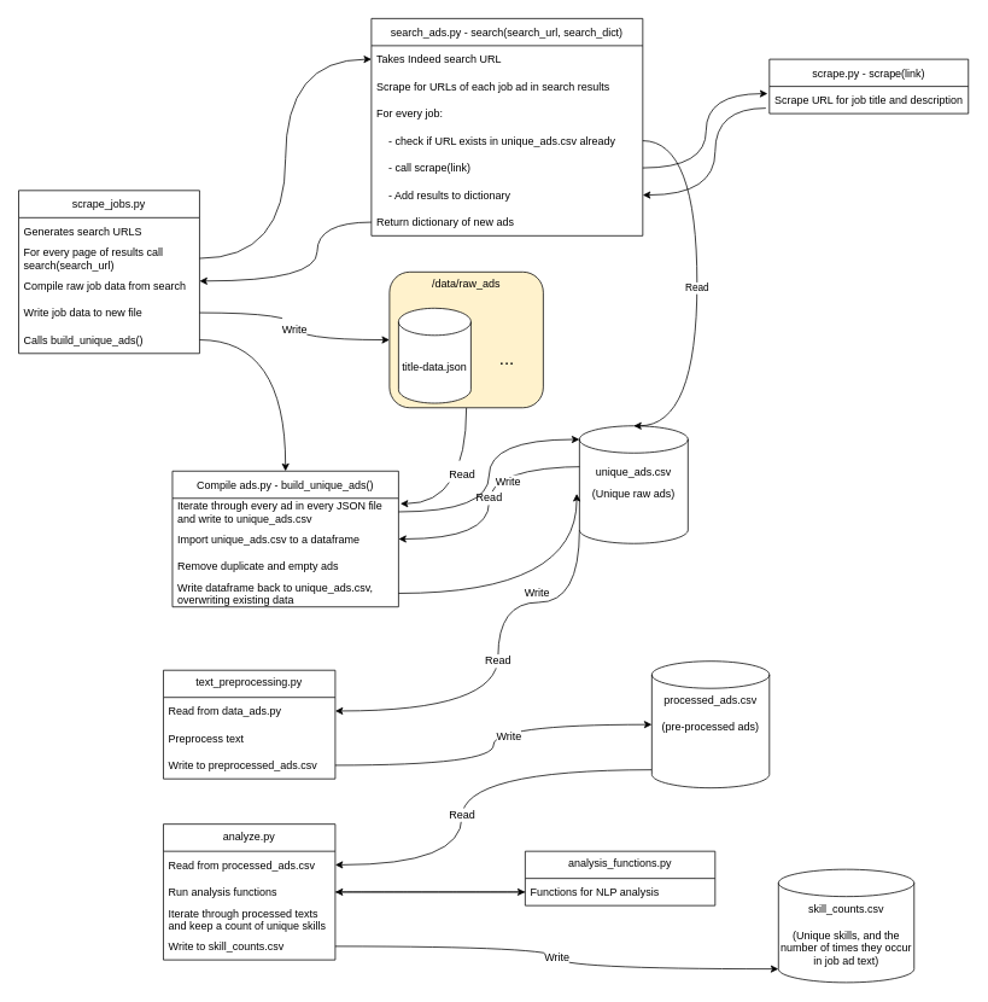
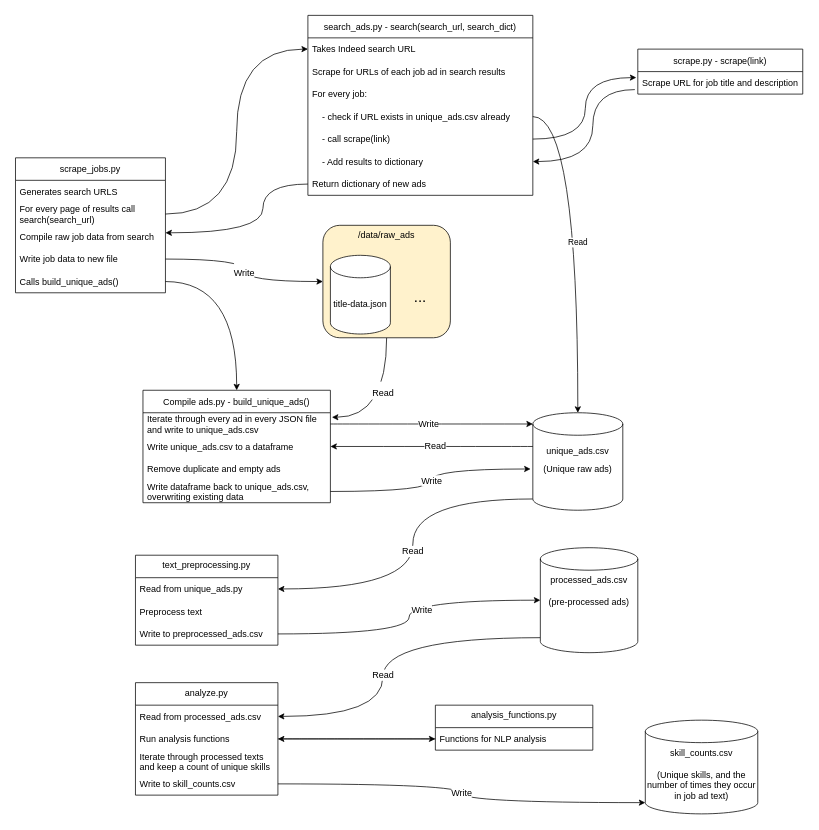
  <mxCell id="0" />
  <mxCell id="1" parent="0" />
  <mxCell id="2" value="scrape_jobs.py" style="swimlane;fontStyle=0;childLayout=stackLayout;horizontal=1;startSize=30;horizontalStack=0;resizeParent=1;resizeParentMax=0;resizeLast=0;collapsible=1;marginBottom=0;" parent="1" vertex="1"><mxGeometry x="20" y="210" width="200" height="180" as="geometry"><mxRectangle x="170" y="110" width="110" height="30" as="alternateBounds" /></mxGeometry></mxCell>
  <mxCell id="3" value="Generates search URLS" style="text;strokeColor=none;fillColor=none;align=left;verticalAlign=middle;spacingLeft=4;spacingRight=4;overflow=hidden;points=[[0,0.5],[1,0.5]];portConstraint=eastwest;rotatable=0;" parent="2" vertex="1"><mxGeometry y="30" width="200" height="30" as="geometry" /></mxCell>
  <mxCell id="4" value="For every page of results call &#10;search(search_url)" style="text;strokeColor=none;fillColor=none;align=left;verticalAlign=middle;spacingLeft=4;spacingRight=4;overflow=hidden;points=[[0,0.5],[1,0.5]];portConstraint=eastwest;rotatable=0;" parent="2" vertex="1"><mxGeometry y="60" width="200" height="30" as="geometry" /></mxCell>
  <mxCell id="5" value="Compile raw job data from search" style="text;strokeColor=none;fillColor=none;align=left;verticalAlign=middle;spacingLeft=4;spacingRight=4;overflow=hidden;points=[[0,0.5],[1,0.5]];portConstraint=eastwest;rotatable=0;" parent="2" vertex="1"><mxGeometry y="90" width="200" height="30" as="geometry" /></mxCell>
  <mxCell id="6" value="Write job data to new file" style="text;strokeColor=none;fillColor=none;align=left;verticalAlign=middle;spacingLeft=4;spacingRight=4;overflow=hidden;points=[[0,0.5],[1,0.5]];portConstraint=eastwest;rotatable=0;" parent="2" vertex="1"><mxGeometry y="120" width="200" height="30" as="geometry" /></mxCell>
  <mxCell id="7" value="Calls build_unique_ads()" style="text;strokeColor=none;fillColor=none;align=left;verticalAlign=middle;spacingLeft=4;spacingRight=4;overflow=hidden;points=[[0,0.5],[1,0.5]];portConstraint=eastwest;rotatable=0;" parent="2" vertex="1"><mxGeometry y="150" width="200" height="30" as="geometry" /></mxCell>
  <mxCell id="8" value="search_ads.py - search(search_url, search_dict)" style="swimlane;fontStyle=0;childLayout=stackLayout;horizontal=1;startSize=30;horizontalStack=0;resizeParent=1;resizeParentMax=0;resizeLast=0;collapsible=1;marginBottom=0;" parent="1" vertex="1"><mxGeometry x="410" y="20" width="300" height="240" as="geometry" /></mxCell>
  <mxCell id="9" value="Takes Indeed search URL" style="text;strokeColor=none;fillColor=none;align=left;verticalAlign=middle;spacingLeft=4;spacingRight=4;overflow=hidden;points=[[0,0.5],[1,0.5]];portConstraint=eastwest;rotatable=0;" parent="8" vertex="1"><mxGeometry y="30" width="300" height="30" as="geometry" /></mxCell>
  <mxCell id="10" value="Scrape for URLs of each job ad in search results" style="text;strokeColor=none;fillColor=none;align=left;verticalAlign=middle;spacingLeft=4;spacingRight=4;overflow=hidden;points=[[0,0.5],[1,0.5]];portConstraint=eastwest;rotatable=0;" parent="8" vertex="1"><mxGeometry y="60" width="300" height="30" as="geometry" /></mxCell>
  <mxCell id="11" value="For every job:" style="text;strokeColor=none;fillColor=none;align=left;verticalAlign=middle;spacingLeft=4;spacingRight=4;overflow=hidden;points=[[0,0.5],[1,0.5]];portConstraint=eastwest;rotatable=0;" parent="8" vertex="1"><mxGeometry y="90" width="300" height="30" as="geometry" /></mxCell>
  <mxCell id="12" value="    - check if URL exists in unique_ads.csv already" style="text;strokeColor=none;fillColor=none;align=left;verticalAlign=middle;spacingLeft=4;spacingRight=4;overflow=hidden;points=[[0,0.5],[1,0.5]];portConstraint=eastwest;rotatable=0;" parent="8" vertex="1"><mxGeometry y="120" width="300" height="30" as="geometry" /></mxCell>
  <mxCell id="13" value="    - call scrape(link)" style="text;strokeColor=none;fillColor=none;align=left;verticalAlign=middle;spacingLeft=4;spacingRight=4;overflow=hidden;points=[[0,0.5],[1,0.5]];portConstraint=eastwest;rotatable=0;" parent="8" vertex="1"><mxGeometry y="150" width="300" height="30" as="geometry" /></mxCell>
  <mxCell id="14" value="    - Add results to dictionary" style="text;strokeColor=none;fillColor=none;align=left;verticalAlign=middle;spacingLeft=4;spacingRight=4;overflow=hidden;points=[[0,0.5],[1,0.5]];portConstraint=eastwest;rotatable=0;" parent="8" vertex="1"><mxGeometry y="180" width="300" height="30" as="geometry" /></mxCell>
  <mxCell id="15" value="Return dictionary of new ads" style="text;strokeColor=none;fillColor=none;align=left;verticalAlign=middle;spacingLeft=4;spacingRight=4;overflow=hidden;points=[[0,0.5],[1,0.5]];portConstraint=eastwest;rotatable=0;" parent="8" vertex="1"><mxGeometry y="210" width="300" height="30" as="geometry" /></mxCell>
  <mxCell id="16" value="scrape.py - scrape(link)" style="swimlane;fontStyle=0;childLayout=stackLayout;horizontal=1;startSize=30;horizontalStack=0;resizeParent=1;resizeParentMax=0;resizeLast=0;collapsible=1;marginBottom=0;" parent="1" vertex="1"><mxGeometry x="850" y="65" width="220" height="60" as="geometry" /></mxCell>
  <mxCell id="17" value="Scrape URL for job title and description" style="text;strokeColor=none;fillColor=none;align=left;verticalAlign=middle;spacingLeft=4;spacingRight=4;overflow=hidden;points=[[0,0.5],[1,0.5]];portConstraint=eastwest;rotatable=0;" parent="16" vertex="1"><mxGeometry y="30" width="220" height="30" as="geometry" /></mxCell>
  <mxCell id="18" style="edgeStyle=orthogonalEdgeStyle;rounded=0;orthogonalLoop=1;jettySize=auto;html=1;entryX=0;entryY=0.5;entryDx=0;entryDy=0;curved=1;exitX=1;exitY=0.5;exitDx=0;exitDy=0;" parent="1" source="4" target="9" edge="1"><mxGeometry relative="1" as="geometry" /></mxCell>
  <mxCell id="19" style="edgeStyle=orthogonalEdgeStyle;rounded=0;orthogonalLoop=1;jettySize=auto;html=1;curved=1;exitX=0;exitY=0.5;exitDx=0;exitDy=0;" parent="1" source="15" edge="1"><mxGeometry relative="1" as="geometry"><mxPoint x="220" y="310" as="targetPoint" /><Array as="points"><mxPoint x="350" y="245" /><mxPoint x="350" y="310" /><mxPoint x="220" y="310" /></Array></mxGeometry></mxCell>
  <mxCell id="20" style="edgeStyle=orthogonalEdgeStyle;curved=1;rounded=0;orthogonalLoop=1;jettySize=auto;html=1;entryX=-0.009;entryY=0.267;entryDx=0;entryDy=0;entryPerimeter=0;" parent="1" source="13" target="17" edge="1"><mxGeometry relative="1" as="geometry" /></mxCell>
  <mxCell id="21" style="edgeStyle=orthogonalEdgeStyle;curved=1;rounded=0;orthogonalLoop=1;jettySize=auto;html=1;entryX=1;entryY=0.5;entryDx=0;entryDy=0;exitX=-0.018;exitY=0.8;exitDx=0;exitDy=0;exitPerimeter=0;" parent="1" source="17" target="14" edge="1"><mxGeometry relative="1" as="geometry"><Array as="points"><mxPoint x="790" y="119" /><mxPoint x="790" y="215" /></Array></mxGeometry></mxCell>
  <mxCell id="22" value="Compile ads.py - build_unique_ads()" style="swimlane;fontStyle=0;childLayout=stackLayout;horizontal=1;startSize=30;horizontalStack=0;resizeParent=1;resizeParentMax=0;resizeLast=0;collapsible=1;marginBottom=0;" parent="1" vertex="1"><mxGeometry x="190" y="520" width="250" height="150" as="geometry" /></mxCell>
  <mxCell id="23" value="Iterate through every ad in every JSON file&#10;and write to unique_ads.csv" style="text;strokeColor=none;fillColor=none;align=left;verticalAlign=middle;spacingLeft=4;spacingRight=4;overflow=hidden;points=[[0,0.5],[1,0.5]];portConstraint=eastwest;rotatable=0;" parent="22" vertex="1"><mxGeometry y="30" width="250" height="30" as="geometry" /></mxCell>
- <mxCell id="24" value="Import unique_ads.csv to a dataframe" style="text;strokeColor=none;fillColor=none;align=left;verticalAlign=middle;spacingLeft=4;spacingRight=4;overflow=hidden;points=[[0,0.5],[1,0.5]];portConstraint=eastwest;rotatable=0;" parent="22" vertex="1"><mxGeometry y="60" width="250" height="30" as="geometry" /></mxCell>
+ <mxCell id="24" value="Write unique_ads.csv to a dataframe" style="text;strokeColor=none;fillColor=none;align=left;verticalAlign=middle;spacingLeft=4;spacingRight=4;overflow=hidden;points=[[0,0.5],[1,0.5]];portConstraint=eastwest;rotatable=0;" parent="22" vertex="1"><mxGeometry y="60" width="250" height="30" as="geometry" /></mxCell>
  <mxCell id="25" value="Remove duplicate and empty ads" style="text;strokeColor=none;fillColor=none;align=left;verticalAlign=middle;spacingLeft=4;spacingRight=4;overflow=hidden;points=[[0,0.5],[1,0.5]];portConstraint=eastwest;rotatable=0;" parent="22" vertex="1"><mxGeometry y="90" width="250" height="30" as="geometry" /></mxCell>
  <mxCell id="26" value="Write dataframe back to unique_ads.csv,&#10;overwriting existing data" style="text;strokeColor=none;fillColor=none;align=left;verticalAlign=middle;spacingLeft=4;spacingRight=4;overflow=hidden;points=[[0,0.5],[1,0.5]];portConstraint=eastwest;rotatable=0;" parent="22" vertex="1"><mxGeometry y="120" width="250" height="30" as="geometry" /></mxCell>
  <mxCell id="27" style="edgeStyle=orthogonalEdgeStyle;curved=1;rounded=0;orthogonalLoop=1;jettySize=auto;html=1;entryX=0.5;entryY=0;entryDx=0;entryDy=0;" parent="1" source="7" target="22" edge="1"><mxGeometry relative="1" as="geometry" /></mxCell>
  <mxCell id="28" value="&lt;font style=&quot;font-size: 12px&quot;&gt;Read&lt;/font&gt;" style="edgeStyle=orthogonalEdgeStyle;curved=1;rounded=0;orthogonalLoop=1;jettySize=auto;html=1;entryX=1.008;entryY=0.2;entryDx=0;entryDy=0;fontSize=20;entryPerimeter=0;" parent="1" source="29" target="23" edge="1"><mxGeometry x="-0.218" y="-5" relative="1" as="geometry"><mxPoint as="offset" /></mxGeometry></mxCell>
  <mxCell id="29" value="/data/raw_ads" style="rounded=1;whiteSpace=wrap;html=1;verticalAlign=top;fillColor=#fff2cc;" parent="1" vertex="1"><mxGeometry x="430" y="300" width="170" height="150" as="geometry" /></mxCell>
  <mxCell id="30" value="title-data.json" style="shape=cylinder3;whiteSpace=wrap;html=1;boundedLbl=1;backgroundOutline=1;size=15;" parent="1" vertex="1"><mxGeometry x="440" y="340" width="80" height="105" as="geometry" /></mxCell>
  <mxCell id="31" value="&lt;font style=&quot;font-size: 20px&quot;&gt;...&lt;/font&gt;" style="text;html=1;strokeColor=none;fillColor=none;align=center;verticalAlign=middle;whiteSpace=wrap;rounded=0;" parent="1" vertex="1"><mxGeometry x="530" y="380" width="60" height="30" as="geometry" /></mxCell>
  <mxCell id="32" value="&lt;font style=&quot;font-size: 12px&quot;&gt;Write&lt;/font&gt;" style="edgeStyle=orthogonalEdgeStyle;curved=1;rounded=0;orthogonalLoop=1;jettySize=auto;html=1;entryX=0;entryY=0.5;entryDx=0;entryDy=0;fontSize=20;exitX=1;exitY=0.5;exitDx=0;exitDy=0;" parent="1" source="6" target="29" edge="1"><mxGeometry relative="1" as="geometry" /></mxCell>
  <mxCell id="33" value="Read" style="edgeStyle=orthogonalEdgeStyle;curved=1;rounded=0;orthogonalLoop=1;jettySize=auto;html=1;fontSize=12;exitX=0.083;exitY=0.346;exitDx=0;exitDy=0;exitPerimeter=0;" parent="1" source="35" target="24" edge="1"><mxGeometry relative="1" as="geometry"><mxPoint x="700" y="595" as="sourcePoint" /></mxGeometry></mxCell>
  <mxCell id="34" value="Read" style="edgeStyle=orthogonalEdgeStyle;curved=1;rounded=0;orthogonalLoop=1;jettySize=auto;html=1;entryX=1;entryY=0.5;entryDx=0;entryDy=0;fontSize=12;exitX=0;exitY=1;exitDx=0;exitDy=-15;exitPerimeter=0;" parent="1" source="35" target="40" edge="1"><mxGeometry relative="1" as="geometry"><Array as="points"><mxPoint x="550" y="665" /><mxPoint x="550" y="785" /></Array></mxGeometry></mxCell>
- <mxCell id="35" value="&lt;font style=&quot;font-size: 12px&quot;&gt;unique_ads.csv&lt;br&gt;(Unique raw ads)&lt;br&gt;&lt;/font&gt;" style="shape=cylinder3;whiteSpace=wrap;html=1;boundedLbl=1;backgroundOutline=1;size=15;fontSize=20;verticalAlign=top;" parent="1" vertex="1"><mxGeometry x="640" y="470" width="120" height="130" as="geometry" /></mxCell>
+ <mxCell id="35" value="&lt;font style=&quot;font-size: 12px&quot;&gt;unique_ads.csv&lt;br&gt;(Unique raw ads)&lt;br&gt;&lt;/font&gt;" style="shape=cylinder3;whiteSpace=wrap;html=1;boundedLbl=1;backgroundOutline=1;size=15;fontSize=20;verticalAlign=top;" parent="1" vertex="1"><mxGeometry x="710" y="550" width="120" height="130" as="geometry" /></mxCell>
  <mxCell id="36" style="edgeStyle=orthogonalEdgeStyle;curved=1;rounded=0;orthogonalLoop=1;jettySize=auto;html=1;fontSize=12;entryX=0;entryY=0;entryDx=0;entryDy=15;entryPerimeter=0;" parent="1" source="23" target="35" edge="1"><mxGeometry relative="1" as="geometry" /></mxCell>
  <mxCell id="37" value="Write" style="edgeLabel;html=1;align=center;verticalAlign=middle;resizable=0;points=[];fontSize=12;" parent="36" vertex="1" connectable="0"><mxGeometry x="-0.113" y="-10" relative="1" as="geometry"><mxPoint x="10" y="-10" as="offset" /></mxGeometry></mxCell>
  <mxCell id="38" value="Write" style="edgeStyle=orthogonalEdgeStyle;curved=1;rounded=0;orthogonalLoop=1;jettySize=auto;html=1;fontSize=12;entryX=-0.025;entryY=0.577;entryDx=0;entryDy=0;entryPerimeter=0;" parent="1" source="26" target="35" edge="1"><mxGeometry relative="1" as="geometry"><mxPoint x="610" y="655" as="targetPoint" /></mxGeometry></mxCell>
  <mxCell id="39" value="text_preprocessing.py" style="swimlane;fontStyle=0;childLayout=stackLayout;horizontal=1;startSize=30;horizontalStack=0;resizeParent=1;resizeParentMax=0;resizeLast=0;collapsible=1;marginBottom=0;fontSize=12;verticalAlign=top;" parent="1" vertex="1"><mxGeometry x="180" y="740" width="190" height="120" as="geometry" /></mxCell>
- <mxCell id="40" value="Read from data_ads.py" style="text;strokeColor=none;fillColor=none;align=left;verticalAlign=middle;spacingLeft=4;spacingRight=4;overflow=hidden;points=[[0,0.5],[1,0.5]];portConstraint=eastwest;rotatable=0;fontSize=12;" parent="39" vertex="1"><mxGeometry y="30" width="190" height="30" as="geometry" /></mxCell>
+ <mxCell id="40" value="Read from unique_ads.py" style="text;strokeColor=none;fillColor=none;align=left;verticalAlign=middle;spacingLeft=4;spacingRight=4;overflow=hidden;points=[[0,0.5],[1,0.5]];portConstraint=eastwest;rotatable=0;fontSize=12;" parent="39" vertex="1"><mxGeometry y="30" width="190" height="30" as="geometry" /></mxCell>
  <mxCell id="41" value="Preprocess text" style="text;strokeColor=none;fillColor=none;align=left;verticalAlign=middle;spacingLeft=4;spacingRight=4;overflow=hidden;points=[[0,0.5],[1,0.5]];portConstraint=eastwest;rotatable=0;fontSize=12;" parent="39" vertex="1"><mxGeometry y="60" width="190" height="30" as="geometry" /></mxCell>
  <mxCell id="42" value="Write to preprocessed_ads.csv" style="text;strokeColor=none;fillColor=none;align=left;verticalAlign=middle;spacingLeft=4;spacingRight=4;overflow=hidden;points=[[0,0.5],[1,0.5]];portConstraint=eastwest;rotatable=0;fontSize=12;" parent="39" vertex="1"><mxGeometry y="90" width="190" height="30" as="geometry" /></mxCell>
  <mxCell id="43" value="Read" style="edgeStyle=orthogonalEdgeStyle;curved=1;rounded=0;orthogonalLoop=1;jettySize=auto;html=1;fontSize=12;" parent="1" source="44" target="48" edge="1"><mxGeometry x="0.143" relative="1" as="geometry"><Array as="points"><mxPoint x="510" y="850" /><mxPoint x="510" y="955" /></Array><mxPoint as="offset" /></mxGeometry></mxCell>
  <mxCell id="44" value="processed_ads.csv&lt;br&gt;&lt;br&gt;(pre-processed ads)" style="shape=cylinder3;whiteSpace=wrap;html=1;boundedLbl=1;backgroundOutline=1;size=15;fontSize=12;verticalAlign=top;" parent="1" vertex="1"><mxGeometry x="720" y="730" width="130" height="140" as="geometry" /></mxCell>
  <mxCell id="45" style="edgeStyle=orthogonalEdgeStyle;curved=1;rounded=0;orthogonalLoop=1;jettySize=auto;html=1;entryX=0;entryY=0.5;entryDx=0;entryDy=0;entryPerimeter=0;fontSize=12;" parent="1" source="42" target="44" edge="1"><mxGeometry relative="1" as="geometry" /></mxCell>
  <mxCell id="46" value="Write" style="edgeLabel;html=1;align=center;verticalAlign=middle;resizable=0;points=[];fontSize=12;" parent="45" vertex="1" connectable="0"><mxGeometry x="0.195" y="-13" relative="1" as="geometry"><mxPoint as="offset" /></mxGeometry></mxCell>
  <mxCell id="47" value="analyze.py" style="swimlane;fontStyle=0;childLayout=stackLayout;horizontal=1;startSize=30;horizontalStack=0;resizeParent=1;resizeParentMax=0;resizeLast=0;collapsible=1;marginBottom=0;fontSize=12;verticalAlign=top;" parent="1" vertex="1"><mxGeometry x="180" y="910" width="190" height="150" as="geometry" /></mxCell>
  <mxCell id="48" value="Read from processed_ads.csv" style="text;strokeColor=none;fillColor=none;align=left;verticalAlign=middle;spacingLeft=4;spacingRight=4;overflow=hidden;points=[[0,0.5],[1,0.5]];portConstraint=eastwest;rotatable=0;fontSize=12;" parent="47" vertex="1"><mxGeometry y="30" width="190" height="30" as="geometry" /></mxCell>
  <mxCell id="49" value="Run analysis functions" style="text;strokeColor=none;fillColor=none;align=left;verticalAlign=middle;spacingLeft=4;spacingRight=4;overflow=hidden;points=[[0,0.5],[1,0.5]];portConstraint=eastwest;rotatable=0;fontSize=12;" parent="47" vertex="1"><mxGeometry y="60" width="190" height="30" as="geometry" /></mxCell>
  <mxCell id="50" value="Iterate through processed texts&#10;and keep a count of unique skills" style="text;strokeColor=none;fillColor=none;align=left;verticalAlign=middle;spacingLeft=4;spacingRight=4;overflow=hidden;points=[[0,0.5],[1,0.5]];portConstraint=eastwest;rotatable=0;fontSize=12;" parent="47" vertex="1"><mxGeometry y="90" width="190" height="30" as="geometry" /></mxCell>
  <mxCell id="51" value="Write to skill_counts.csv" style="text;strokeColor=none;fillColor=none;align=left;verticalAlign=middle;spacingLeft=4;spacingRight=4;overflow=hidden;points=[[0,0.5],[1,0.5]];portConstraint=eastwest;rotatable=0;fontSize=12;" parent="47" vertex="1"><mxGeometry y="120" width="190" height="30" as="geometry" /></mxCell>
  <mxCell id="52" value="analysis_functions.py" style="swimlane;fontStyle=0;childLayout=stackLayout;horizontal=1;startSize=30;horizontalStack=0;resizeParent=1;resizeParentMax=0;resizeLast=0;collapsible=1;marginBottom=0;fontSize=12;verticalAlign=top;" parent="1" vertex="1"><mxGeometry x="580" y="940" width="210" height="60" as="geometry" /></mxCell>
  <mxCell id="53" value="Functions for NLP analysis" style="text;strokeColor=none;fillColor=none;align=left;verticalAlign=middle;spacingLeft=4;spacingRight=4;overflow=hidden;points=[[0,0.5],[1,0.5]];portConstraint=eastwest;rotatable=0;fontSize=12;" parent="52" vertex="1"><mxGeometry y="30" width="210" height="30" as="geometry" /></mxCell>
  <mxCell id="54" style="edgeStyle=orthogonalEdgeStyle;curved=1;rounded=0;orthogonalLoop=1;jettySize=auto;html=1;fontSize=12;entryX=0;entryY=0.5;entryDx=0;entryDy=0;" parent="1" source="49" edge="1" target="53"><mxGeometry relative="1" as="geometry"><mxPoint x="560" y="985" as="targetPoint" /></mxGeometry></mxCell>
  <mxCell id="55" value="skill_counts.csv&lt;br&gt;&lt;br&gt;(Unique skills, and the number of times they occur in job ad text)" style="shape=cylinder3;whiteSpace=wrap;html=1;boundedLbl=1;backgroundOutline=1;size=15;fontSize=12;verticalAlign=top;" parent="1" vertex="1"><mxGeometry x="860" y="960" width="150" height="125" as="geometry" /></mxCell>
  <mxCell id="56" value="Write" style="edgeStyle=orthogonalEdgeStyle;curved=1;rounded=0;orthogonalLoop=1;jettySize=auto;html=1;entryX=0;entryY=1;entryDx=0;entryDy=-15;entryPerimeter=0;fontSize=12;" parent="1" source="51" target="55" edge="1"><mxGeometry relative="1" as="geometry" /></mxCell>
  <mxCell id="57" value="Read" style="edgeStyle=orthogonalEdgeStyle;rounded=0;orthogonalLoop=1;jettySize=auto;html=1;curved=1;entryX=0.5;entryY=0;entryDx=0;entryDy=0;entryPerimeter=0;" edge="1" parent="1" target="35"><mxGeometry relative="1" as="geometry"><mxPoint x="710" y="155" as="sourcePoint" /><Array as="points"><mxPoint x="770" y="155" /></Array></mxGeometry></mxCell>
  <mxCell id="58" style="edgeStyle=orthogonalEdgeStyle;curved=1;rounded=0;orthogonalLoop=1;jettySize=auto;html=1;entryX=1;entryY=0.5;entryDx=0;entryDy=0;" edge="1" parent="1" source="53" target="49"><mxGeometry relative="1" as="geometry" /></mxCell>
